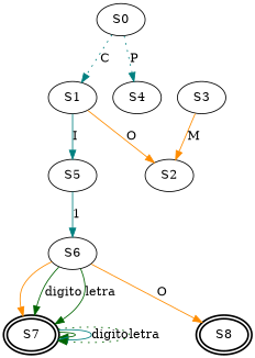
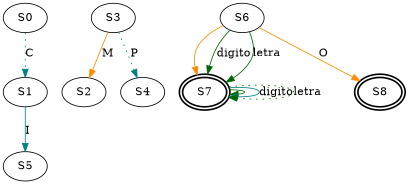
  digraph {
    edge [color=teal style=solid]
    n1 [label=S0]
    n2 [label=S1]
    n3 [label=S2]
    n4 [label=S5]
    n5 [label=S3]
    n6 [label=S4]
    n7 [label=S6]
    n8 [label=S7 penwidth=2 peripheries=2 style=rounded]
    n9 [label=S8 penwidth=2 peripheries=2 style=rounded]
    n1 -> n2 [label=C style=dotted]
-   n2 -> n3 [color=darkorange label=O]
    n2 -> n4 [label=I]
-   n4 -> n7 [label=1]
    n5 -> n3 [color=darkorange label=M]
-   n1 -> n6 [label=P style=dotted]
+   n5 -> n6 [label=P style=dotted]
    n7 -> n8 [color=darkorange label=" "]
    n7 -> n8 [color=darkgreen label=digito]
    n7 -> n8 [color=darkgreen label=letra]
    n7 -> n9 [color=darkorange label=O]
    n8 -> n8 [color=darkgreen label=" "]
    n8 -> n8 [label=digito]
    n8 -> n8 [color=darkgreen label=letra style=dotted]
  }
